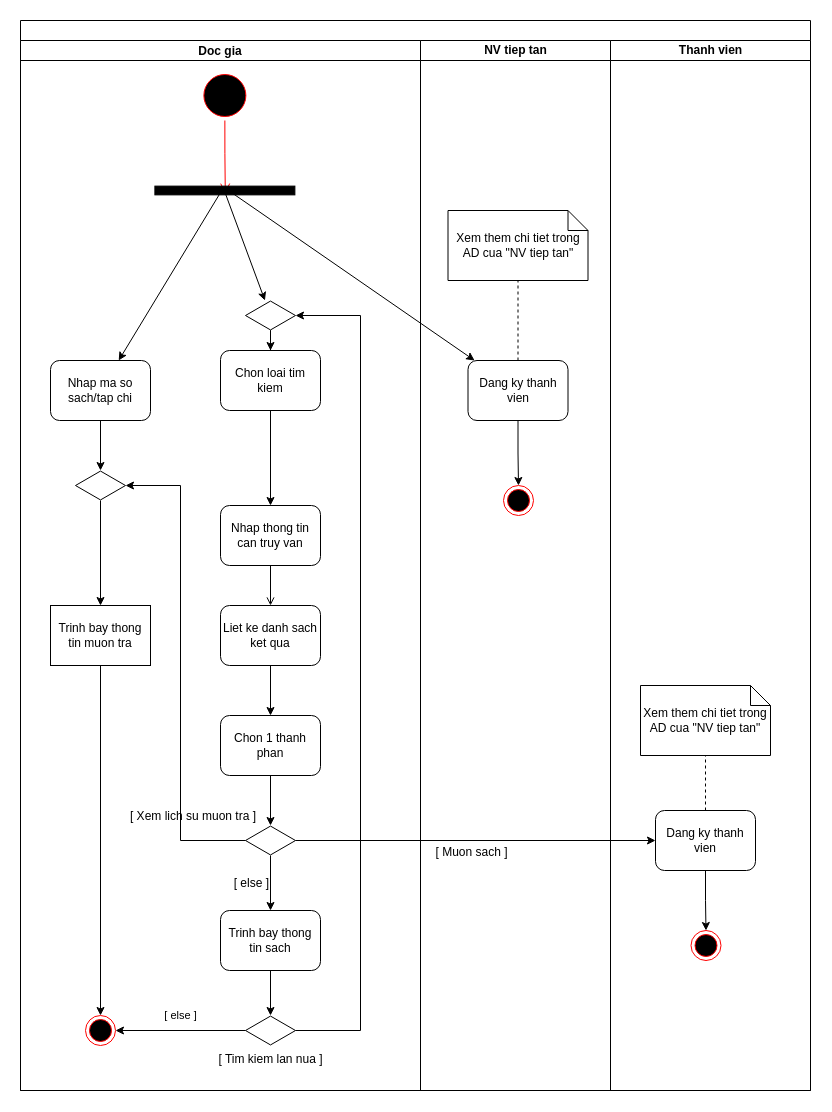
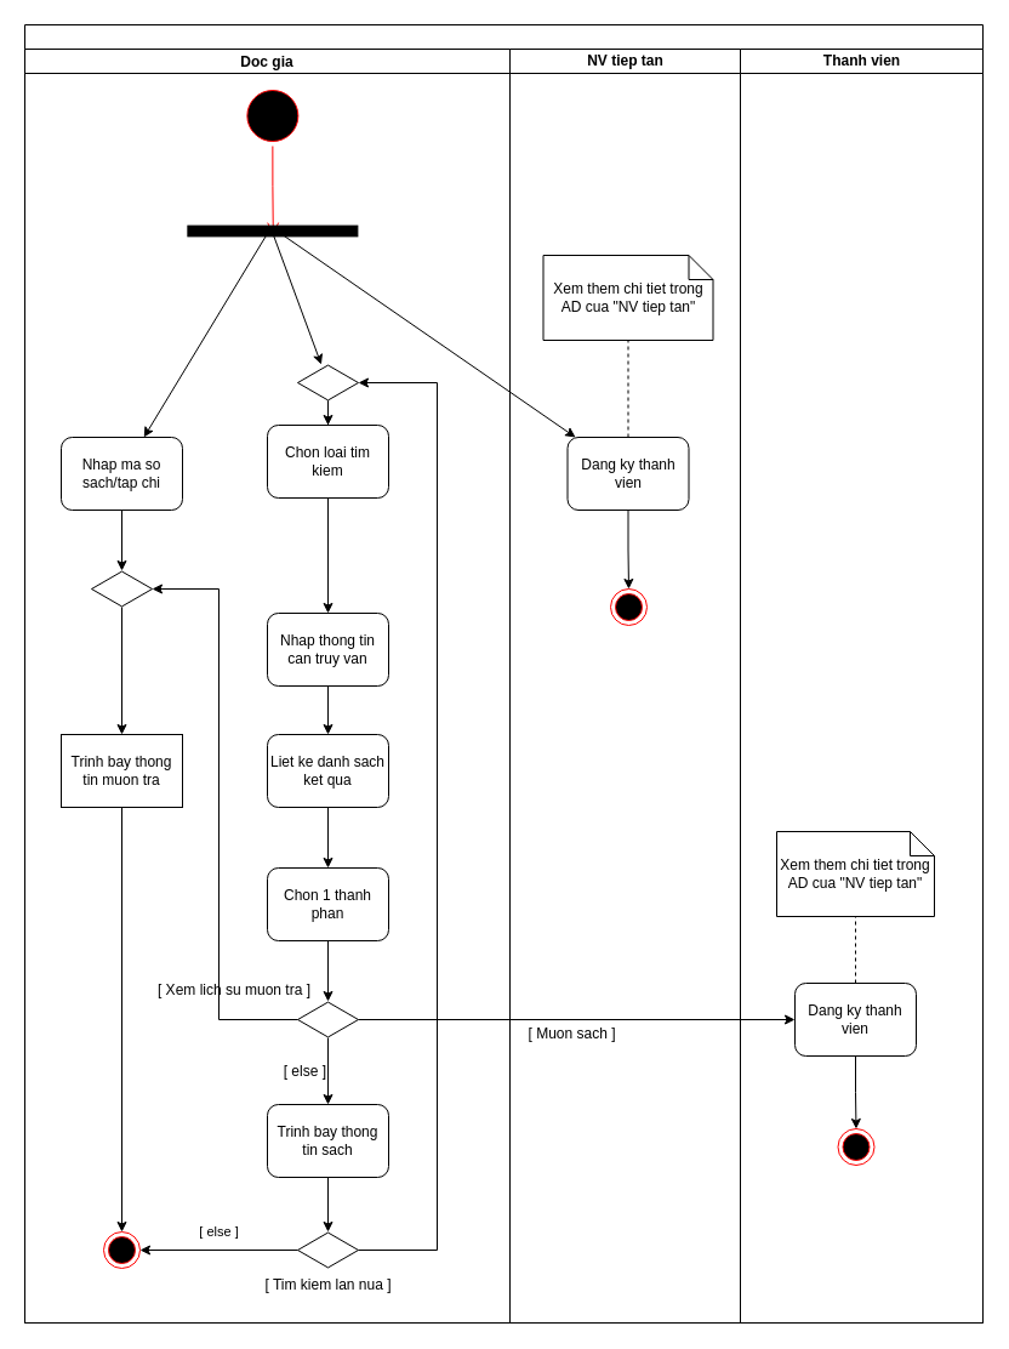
  <mxCell id="0" />
  <mxCell id="1" parent="0" />
  <mxCell id="2" value="" style="ellipse;html=1;shape=startState;fillColor=#000000;strokeColor=#ff0000;" parent="1" vertex="1"><mxGeometry x="199.37" y="70" width="50" height="50" as="geometry" /></mxCell>
  <mxCell id="3" value="" style="edgeStyle=orthogonalEdgeStyle;html=1;verticalAlign=bottom;endArrow=open;endSize=8;strokeColor=#ff0000;rounded=0;entryX=0.866;entryY=0.497;entryDx=0;entryDy=0;entryPerimeter=0;" parent="1" source="2" target="14" edge="1"><mxGeometry relative="1" as="geometry"><mxPoint x="370" y="173" as="targetPoint" /></mxGeometry></mxCell>
  <mxCell id="4" value="" style="edgeStyle=orthogonalEdgeStyle;rounded=0;orthogonalLoop=1;jettySize=auto;html=1;" parent="1" source="5" target="13" edge="1"><mxGeometry relative="1" as="geometry" /></mxCell>
  <mxCell id="5" value="Nhap ma so sach/tap chi" style="rounded=1;whiteSpace=wrap;html=1;" parent="1" vertex="1"><mxGeometry x="50" y="360" width="100" height="60" as="geometry" /></mxCell>
  <mxCell id="6" value="" style="edgeStyle=orthogonalEdgeStyle;rounded=0;orthogonalLoop=1;jettySize=auto;html=1;" parent="1" source="7" target="35" edge="1"><mxGeometry relative="1" as="geometry" /></mxCell>
  <mxCell id="7" value="Chon loai tim kiem" style="rounded=1;whiteSpace=wrap;html=1;" parent="1" vertex="1"><mxGeometry x="220" y="350" width="100" height="60" as="geometry" /></mxCell>
  <mxCell id="8" value="Xem them chi tiet trong AD cua &quot;NV tiep tan&quot;" style="shape=note;size=20;whiteSpace=wrap;html=1;" parent="1" vertex="1"><mxGeometry x="447.5" y="210" width="140" height="70" as="geometry" /></mxCell>
  <mxCell id="9" value="" style="edgeStyle=orthogonalEdgeStyle;rounded=0;orthogonalLoop=1;jettySize=auto;html=1;" parent="1" source="10" target="16" edge="1"><mxGeometry relative="1" as="geometry" /></mxCell>
  <mxCell id="10" value="Dang ky thanh vien" style="rounded=1;whiteSpace=wrap;html=1;" parent="1" vertex="1"><mxGeometry x="467.5" y="360" width="100" height="60" as="geometry" /></mxCell>
  <mxCell id="11" value="" style="edgeStyle=orthogonalEdgeStyle;rounded=0;orthogonalLoop=1;jettySize=auto;html=1;" parent="1" source="12" target="7" edge="1"><mxGeometry relative="1" as="geometry" /></mxCell>
  <mxCell id="12" value="" style="html=1;whiteSpace=wrap;aspect=fixed;shape=isoRectangle;" parent="1" vertex="1"><mxGeometry x="245" y="300" width="50" height="30" as="geometry" /></mxCell>
  <mxCell id="13" value="" style="html=1;whiteSpace=wrap;aspect=fixed;shape=isoRectangle;" parent="1" vertex="1"><mxGeometry x="75" y="470" width="50" height="30" as="geometry" /></mxCell>
  <mxCell id="14" value="" style="html=1;points=[];perimeter=orthogonalPerimeter;fillColor=strokeColor;rotation=90;" parent="1" vertex="1"><mxGeometry x="220" y="120" width="8.75" height="140" as="geometry" /></mxCell>
  <mxCell id="15" value="" style="endArrow=classic;html=1;rounded=0;" parent="1" source="41" target="12" edge="1"><mxGeometry width="50" height="50" relative="1" as="geometry"><mxPoint x="140" y="920" as="sourcePoint" /><mxPoint x="360" y="350" as="targetPoint" /><Array as="points"><mxPoint x="360" y="1030" /><mxPoint x="360" y="315" /></Array></mxGeometry></mxCell>
  <mxCell id="16" value="" style="ellipse;html=1;shape=endState;fillColor=#000000;strokeColor=#ff0000;" parent="1" vertex="1"><mxGeometry x="503" y="485" width="30" height="30" as="geometry" /></mxCell>
  <mxCell id="17" value="" style="endArrow=none;dashed=1;html=1;rounded=0;" parent="1" source="10" target="8" edge="1"><mxGeometry width="50" height="50" relative="1" as="geometry"><mxPoint x="335" y="370" as="sourcePoint" /><mxPoint x="385" y="320" as="targetPoint" /></mxGeometry></mxCell>
  <mxCell id="18" value="" style="endArrow=classic;html=1;rounded=0;exitX=0.82;exitY=0.497;exitDx=0;exitDy=0;exitPerimeter=0;" parent="1" source="14" target="12" edge="1"><mxGeometry width="50" height="50" relative="1" as="geometry"><mxPoint x="440" y="290" as="sourcePoint" /><mxPoint x="490" y="240" as="targetPoint" /></mxGeometry></mxCell>
  <mxCell id="19" value="" style="endArrow=classic;html=1;rounded=0;exitX=0.729;exitY=0.531;exitDx=0;exitDy=0;exitPerimeter=0;" parent="1" source="14" target="5" edge="1"><mxGeometry width="50" height="50" relative="1" as="geometry"><mxPoint x="380" y="183" as="sourcePoint" /><mxPoint x="291" y="300" as="targetPoint" /></mxGeometry></mxCell>
  <mxCell id="20" value="" style="endArrow=classic;html=1;rounded=0;exitX=0.843;exitY=0.443;exitDx=0;exitDy=0;exitPerimeter=0;" parent="1" source="14" target="10" edge="1"><mxGeometry width="50" height="50" relative="1" as="geometry"><mxPoint x="10" y="540" as="sourcePoint" /><mxPoint x="60" y="490" as="targetPoint" /></mxGeometry></mxCell>
  <mxCell id="21" value="" style="swimlane;html=1;childLayout=stackLayout;resizeParent=1;resizeParentMax=0;startSize=20;whiteSpace=wrap;" parent="1" vertex="1"><mxGeometry x="20" y="20" width="790" height="1070" as="geometry" /></mxCell>
  <mxCell id="22" value="Doc gia" style="swimlane;startSize=20;" parent="21" vertex="1"><mxGeometry y="20" width="400" height="1050" as="geometry" /></mxCell>
  <mxCell id="23" value="NV tiep tan" style="swimlane;html=1;startSize=20;" parent="21" vertex="1"><mxGeometry x="400" y="20" width="190" height="1050" as="geometry" /></mxCell>
  <mxCell id="24" value="Thanh vien" style="swimlane;html=1;startSize=20;" parent="21" vertex="1"><mxGeometry x="590" y="20" width="200" height="1050" as="geometry" /></mxCell>
- <mxCell id="25" value="" style="edgeStyle=orthogonalEdgeStyle;rounded=0;orthogonalLoop=1;jettySize=auto;html=1;endArrow=open;" parent="24" source="35" target="36" edge="1"><mxGeometry relative="1" as="geometry" /></mxCell>
+ <mxCell id="25" value="" style="edgeStyle=orthogonalEdgeStyle;rounded=0;orthogonalLoop=1;jettySize=auto;html=1;" parent="24" source="35" target="36" edge="1"><mxGeometry relative="1" as="geometry" /></mxCell>
  <mxCell id="26" value="" style="edgeStyle=orthogonalEdgeStyle;rounded=0;orthogonalLoop=1;jettySize=auto;html=1;" parent="24" source="36" target="37" edge="1"><mxGeometry relative="1" as="geometry" /></mxCell>
  <mxCell id="27" value="" style="edgeStyle=orthogonalEdgeStyle;rounded=0;orthogonalLoop=1;jettySize=auto;html=1;" parent="24" source="37" target="39" edge="1"><mxGeometry relative="1" as="geometry" /></mxCell>
  <mxCell id="28" value="" style="edgeStyle=orthogonalEdgeStyle;rounded=0;orthogonalLoop=1;jettySize=auto;html=1;" parent="24" source="38" target="42" edge="1"><mxGeometry relative="1" as="geometry" /></mxCell>
  <mxCell id="29" value="[ else ]" style="edgeStyle=orthogonalEdgeStyle;rounded=0;orthogonalLoop=1;jettySize=auto;html=1;align=right;labelPosition=left;verticalLabelPosition=middle;verticalAlign=middle;fontSize=12;" parent="24" source="39" target="40" edge="1"><mxGeometry relative="1" as="geometry" /></mxCell>
  <mxCell id="30" value="" style="edgeStyle=orthogonalEdgeStyle;rounded=0;orthogonalLoop=1;jettySize=auto;html=1;" parent="24" source="40" target="41" edge="1"><mxGeometry relative="1" as="geometry" /></mxCell>
  <mxCell id="31" value="[ else ]" style="edgeStyle=orthogonalEdgeStyle;rounded=0;orthogonalLoop=1;jettySize=auto;html=1;" parent="24" source="41" target="42" edge="1"><mxGeometry y="-15" relative="1" as="geometry"><mxPoint as="offset" /></mxGeometry></mxCell>
  <mxCell id="32" value="" style="edgeStyle=orthogonalEdgeStyle;rounded=0;orthogonalLoop=1;jettySize=auto;html=1;" parent="24" source="44" target="45" edge="1"><mxGeometry relative="1" as="geometry" /></mxCell>
  <mxCell id="33" value="" style="endArrow=none;dashed=1;html=1;rounded=0;" parent="24" source="44" target="43" edge="1"><mxGeometry width="50" height="50" relative="1" as="geometry"><mxPoint x="-87.5" y="775" as="sourcePoint" /><mxPoint x="-37.5" y="725" as="targetPoint" /></mxGeometry></mxCell>
  <mxCell id="34" value="[ Muon sach ]" style="endArrow=classic;html=1;rounded=0;fontSize=12;" parent="24" source="39" target="44" edge="1"><mxGeometry x="-0.023" y="-12" width="50" height="50" relative="1" as="geometry"><mxPoint x="-80" y="785" as="sourcePoint" /><mxPoint x="-30" y="735" as="targetPoint" /><mxPoint as="offset" /></mxGeometry></mxCell>
  <mxCell id="35" value="Nhap thong tin can truy van" style="rounded=1;whiteSpace=wrap;html=1;" parent="24" vertex="1"><mxGeometry x="-390" y="465" width="100" height="60" as="geometry" /></mxCell>
  <mxCell id="36" value="Liet ke danh sach ket qua" style="rounded=1;whiteSpace=wrap;html=1;" parent="24" vertex="1"><mxGeometry x="-390" y="565" width="100" height="60" as="geometry" /></mxCell>
  <mxCell id="37" value="Chon 1 thanh phan" style="rounded=1;whiteSpace=wrap;html=1;" parent="24" vertex="1"><mxGeometry x="-390" y="675" width="100" height="60" as="geometry" /></mxCell>
  <mxCell id="38" value="Trinh bay thong tin muon tra" style="whiteSpace=wrap;html=1;rounded=0;" parent="24" vertex="1"><mxGeometry x="-560" y="565" width="100" height="60" as="geometry" /></mxCell>
  <mxCell id="39" value="[ Xem lich su muon tra ]" style="html=1;aspect=fixed;shape=isoRectangle;labelPosition=left;verticalLabelPosition=top;align=right;verticalAlign=bottom;spacingRight=-12;" parent="24" vertex="1"><mxGeometry x="-365" y="785" width="50" height="30" as="geometry" /></mxCell>
  <mxCell id="40" value="Trinh bay thong tin sach" style="rounded=1;whiteSpace=wrap;html=1;" parent="24" vertex="1"><mxGeometry x="-390" y="870" width="100" height="60" as="geometry" /></mxCell>
  <mxCell id="41" value="[ Tim kiem lan nua ]" style="aspect=fixed;shape=isoRectangle;align=center;verticalAlign=top;labelPosition=center;verticalLabelPosition=bottom;textDirection=ltr;spacingTop=0;spacingLeft=0;html=1;" parent="24" vertex="1"><mxGeometry x="-365" y="975" width="50" height="30" as="geometry" /></mxCell>
  <mxCell id="42" value="" style="ellipse;html=1;shape=endState;fillColor=#000000;strokeColor=#ff0000;" parent="24" vertex="1"><mxGeometry x="-525" y="975" width="30" height="30" as="geometry" /></mxCell>
  <mxCell id="43" value="Xem them chi tiet trong AD cua &quot;NV tiep tan&quot;" style="shape=note;size=20;whiteSpace=wrap;html=1;" parent="24" vertex="1"><mxGeometry x="30" y="645" width="130" height="70" as="geometry" /></mxCell>
  <mxCell id="44" value="Dang ky thanh vien" style="rounded=1;whiteSpace=wrap;html=1;" parent="24" vertex="1"><mxGeometry x="45" y="770" width="100" height="60" as="geometry" /></mxCell>
  <mxCell id="45" value="" style="ellipse;html=1;shape=endState;fillColor=#000000;strokeColor=#ff0000;" parent="24" vertex="1"><mxGeometry x="80.5" y="890" width="30" height="30" as="geometry" /></mxCell>
  <mxCell id="46" value="" style="edgeStyle=orthogonalEdgeStyle;rounded=0;orthogonalLoop=1;jettySize=auto;html=1;" parent="1" source="13" target="38" edge="1"><mxGeometry relative="1" as="geometry"><mxPoint x="90" y="525" as="sourcePoint" /></mxGeometry></mxCell>
  <mxCell id="47" value="" style="endArrow=classic;html=1;rounded=0;" parent="1" source="39" target="13" edge="1"><mxGeometry width="50" height="50" relative="1" as="geometry"><mxPoint x="195" y="860" as="sourcePoint" /><mxPoint x="125" y="470" as="targetPoint" /><Array as="points"><mxPoint x="180" y="840" /><mxPoint x="180" y="485" /></Array></mxGeometry></mxCell>
